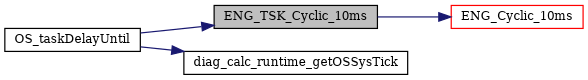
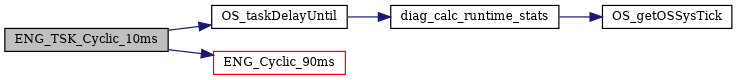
  digraph {
    fontname="DejaVu Serif"
    rankdir=LR
    node [color=black fillcolor=white fontname="DejaVu Serif" fontsize=10 shape=record style=filled]
    edge [color=midnightblue fontname="DejaVu Serif" fontsize=10 labelfontname=Helvetica labelfontsize=10 style=solid]
    n1 [fillcolor=grey75 fontcolor=black height=0.2 label=ENG_TSK_Cyclic_10ms width=0.4]
    n2 [height=0.2 label=OS_taskDelayUntil width=0.4]
-   n3 [color=red height=0.2 label=ENG_Cyclic_10ms width=0.4]
-   n4 [height=0.2 label=diag_calc_runtime_getOSSysTick width=0.4]
-   n2 -> n1
+   n3 [color=red height=0.2 label=ENG_Cyclic_90ms width=0.4]
+   n4 [height=0.2 label=diag_calc_runtime_stats width=0.4]
+   n5 [height=0.2 label=OS_getOSSysTick width=0.4]
+   n1 -> n2
    n1 -> n3
    n2 -> n4
+   n4 -> n5
  }
